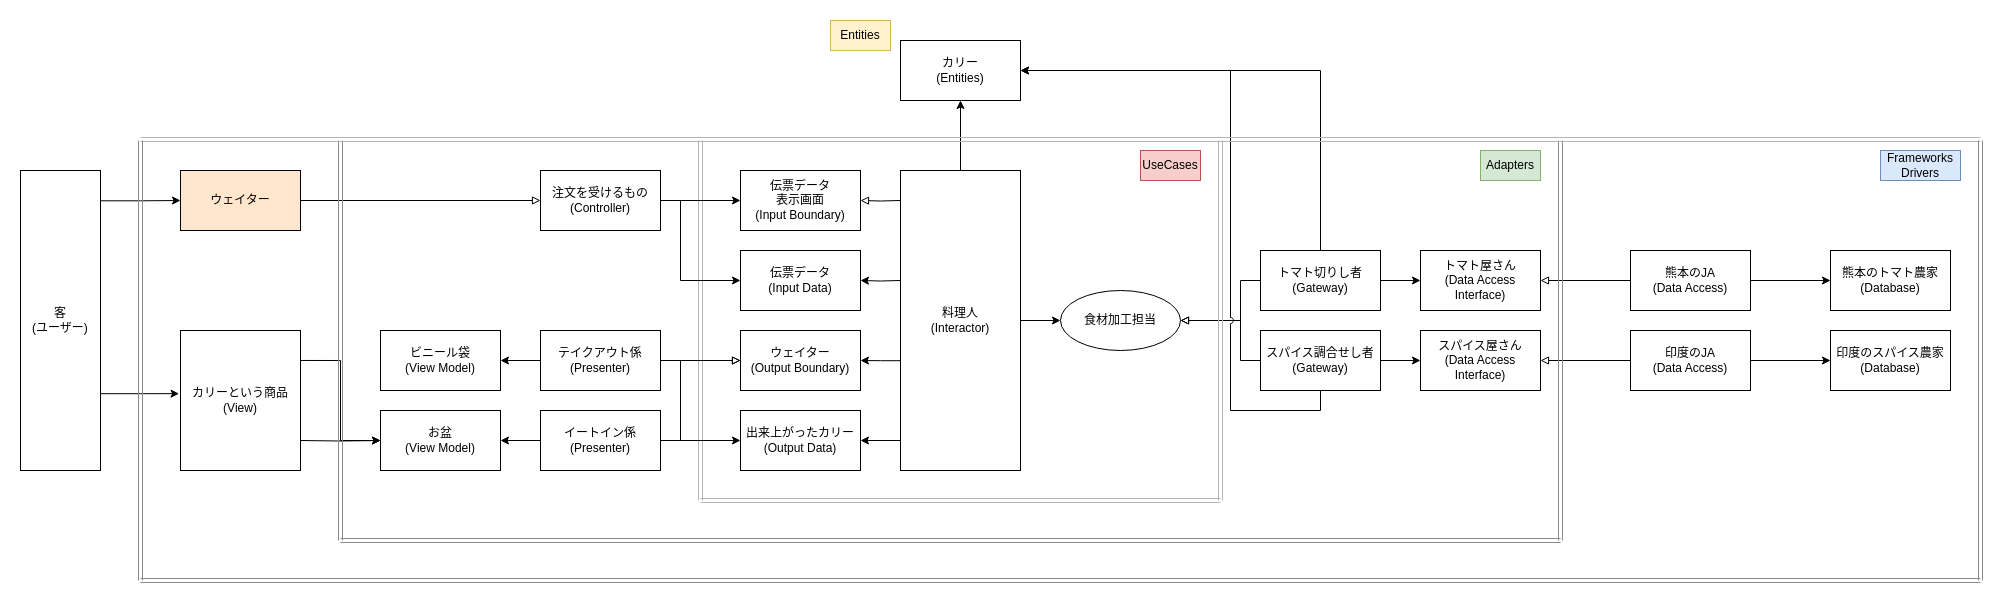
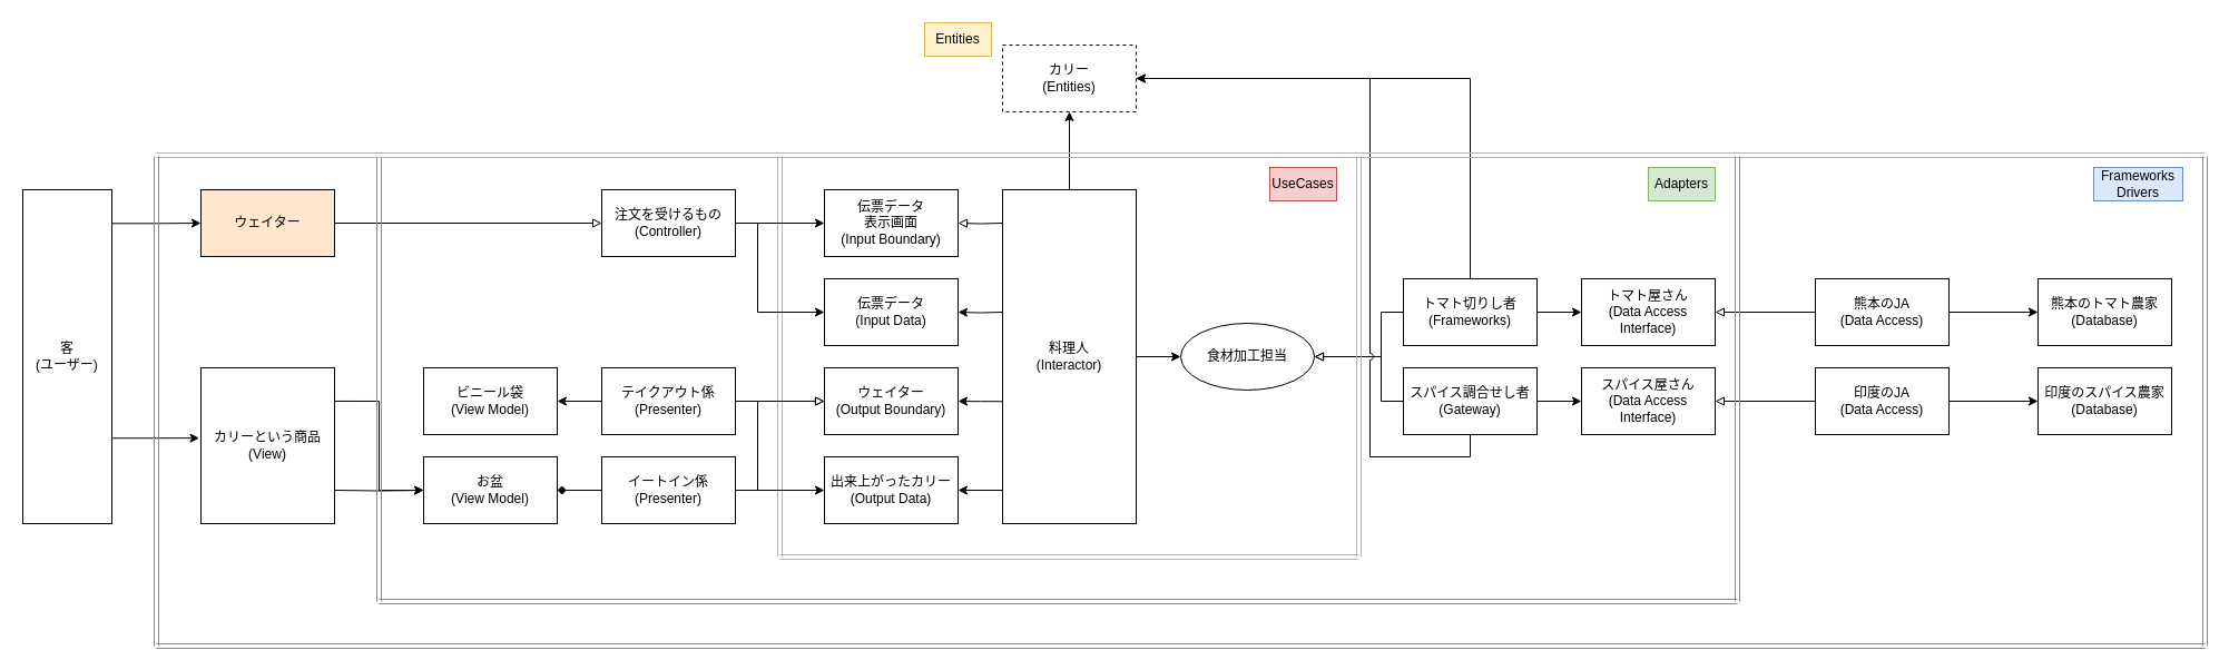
  <mxCell id="0" />
  <mxCell id="1" parent="0" />
  <mxCell id="2" style="edgeStyle=orthogonalEdgeStyle;rounded=0;orthogonalLoop=1;jettySize=auto;html=1;exitX=1;exitY=0.5;exitDx=0;exitDy=0;entryX=0;entryY=0.5;entryDx=0;entryDy=0;endArrow=block;endFill=0;" edge="1" parent="1" source="3" target="37"><mxGeometry relative="1" as="geometry" /></mxCell>
  <mxCell id="3" value="ウェイター" style="rounded=0;whiteSpace=wrap;html=1;fillColor=#ffe6cc;" parent="1" vertex="1"><mxGeometry x="180" y="170" width="120" height="60" as="geometry" /></mxCell>
  <mxCell id="4" value="伝票データ&lt;br&gt;(Input Data)" style="rounded=0;whiteSpace=wrap;html=1;" parent="1" vertex="1"><mxGeometry x="740" y="250" width="120" height="60" as="geometry" /></mxCell>
  <mxCell id="5" value="伝票データ&lt;br&gt;表示画面&lt;br&gt;(Input Boundary)" style="rounded=0;whiteSpace=wrap;html=1;" parent="1" vertex="1"><mxGeometry x="740" y="170" width="120" height="60" as="geometry" /></mxCell>
  <mxCell id="6" style="edgeStyle=orthogonalEdgeStyle;rounded=0;orthogonalLoop=1;jettySize=auto;html=1;entryX=1;entryY=0.5;entryDx=0;entryDy=0;endArrow=block;endFill=0;" edge="1" parent="1" target="5"><mxGeometry relative="1" as="geometry"><mxPoint x="900" y="200" as="sourcePoint" /><Array as="points" /></mxGeometry></mxCell>
  <mxCell id="7" style="edgeStyle=orthogonalEdgeStyle;rounded=0;orthogonalLoop=1;jettySize=auto;html=1;entryX=1;entryY=0.5;entryDx=0;entryDy=0;endArrow=classic;endFill=1;" edge="1" parent="1" target="4"><mxGeometry relative="1" as="geometry"><mxPoint x="900" y="280" as="sourcePoint" /></mxGeometry></mxCell>
  <mxCell id="8" style="edgeStyle=orthogonalEdgeStyle;rounded=0;orthogonalLoop=1;jettySize=auto;html=1;entryX=1;entryY=0.5;entryDx=0;entryDy=0;endArrow=classic;endFill=1;exitX=0.007;exitY=0.634;exitDx=0;exitDy=0;exitPerimeter=0;" edge="1" parent="1" source="12" target="16"><mxGeometry relative="1" as="geometry"><Array as="points" /></mxGeometry></mxCell>
  <mxCell id="9" style="edgeStyle=orthogonalEdgeStyle;rounded=0;orthogonalLoop=1;jettySize=auto;html=1;exitX=0.091;exitY=0.9;exitDx=0;exitDy=0;entryX=1;entryY=0.5;entryDx=0;entryDy=0;endArrow=classic;endFill=1;exitPerimeter=0;" edge="1" parent="1" source="12" target="15"><mxGeometry relative="1" as="geometry" /></mxCell>
  <mxCell id="10" style="edgeStyle=orthogonalEdgeStyle;rounded=0;orthogonalLoop=1;jettySize=auto;html=1;exitX=1;exitY=0.5;exitDx=0;exitDy=0;entryX=0;entryY=0.5;entryDx=0;entryDy=0;endArrow=classic;endFill=1;" edge="1" parent="1" source="12" target="51"><mxGeometry relative="1" as="geometry" /></mxCell>
  <mxCell id="11" style="edgeStyle=orthogonalEdgeStyle;rounded=0;orthogonalLoop=1;jettySize=auto;html=1;exitX=0.5;exitY=0;exitDx=0;exitDy=0;entryX=0.5;entryY=1;entryDx=0;entryDy=0;endArrow=classic;endFill=1;" edge="1" parent="1" source="12" target="13"><mxGeometry relative="1" as="geometry" /></mxCell>
  <mxCell id="12" value="料理人&lt;br&gt;(Interactor)" style="rounded=0;whiteSpace=wrap;html=1;" parent="1" vertex="1"><mxGeometry x="900" y="170" width="120" height="300" as="geometry" /></mxCell>
- <mxCell id="13" value="カリー&lt;br&gt;(Entities)" style="rounded=0;whiteSpace=wrap;html=1;" parent="1" vertex="1"><mxGeometry x="900" y="40" width="120" height="60" as="geometry" /></mxCell>
+ <mxCell id="13" value="カリー&lt;br&gt;(Entities)" style="rounded=0;whiteSpace=wrap;html=1;dashed=1;" parent="1" vertex="1"><mxGeometry x="900" y="40" width="120" height="60" as="geometry" /></mxCell>
  <mxCell id="14" value="トマト屋さん&lt;br&gt;(Data Access Interface)" style="rounded=0;whiteSpace=wrap;html=1;" parent="1" vertex="1"><mxGeometry x="1420" y="250" width="120" height="60" as="geometry" /></mxCell>
  <mxCell id="15" value="出来上がったカリー&lt;br&gt;(Output Data)" style="rounded=0;whiteSpace=wrap;html=1;" parent="1" vertex="1"><mxGeometry x="740" y="410" width="120" height="60" as="geometry" /></mxCell>
  <mxCell id="16" value="ウェイター&lt;br&gt;(Output Boundary)" style="rounded=0;whiteSpace=wrap;html=1;" parent="1" vertex="1"><mxGeometry x="740" y="330" width="120" height="60" as="geometry" /></mxCell>
  <mxCell id="17" style="edgeStyle=orthogonalEdgeStyle;rounded=0;orthogonalLoop=1;jettySize=auto;html=1;exitX=0;exitY=0.5;exitDx=0;exitDy=0;entryX=1;entryY=0.5;entryDx=0;entryDy=0;startArrow=none;startFill=0;endArrow=block;endFill=0;" parent="1" source="19" target="14" edge="1"><mxGeometry relative="1" as="geometry" /></mxCell>
  <mxCell id="18" style="edgeStyle=orthogonalEdgeStyle;rounded=0;orthogonalLoop=1;jettySize=auto;html=1;exitX=1;exitY=0.5;exitDx=0;exitDy=0;entryX=0;entryY=0.5;entryDx=0;entryDy=0;startArrow=none;startFill=0;endArrow=classic;endFill=1;" parent="1" source="19" target="20" edge="1"><mxGeometry relative="1" as="geometry" /></mxCell>
  <mxCell id="19" value="熊本のJA&lt;br&gt;(Data Access)" style="rounded=0;whiteSpace=wrap;html=1;" parent="1" vertex="1"><mxGeometry x="1630" y="250" width="120" height="60" as="geometry" /></mxCell>
  <mxCell id="20" value="熊本のトマト農家&lt;br&gt;(Database)" style="rounded=0;whiteSpace=wrap;html=1;" parent="1" vertex="1"><mxGeometry x="1830" y="250" width="120" height="60" as="geometry" /></mxCell>
  <mxCell id="21" style="edgeStyle=orthogonalEdgeStyle;rounded=0;orthogonalLoop=1;jettySize=auto;html=1;endArrow=classic;endFill=1;exitX=0.917;exitY=0.214;exitDx=0;exitDy=0;exitPerimeter=0;" edge="1" parent="1" source="23" target="50"><mxGeometry relative="1" as="geometry"><mxPoint x="340" y="360" as="sourcePoint" /></mxGeometry></mxCell>
  <mxCell id="22" style="edgeStyle=orthogonalEdgeStyle;rounded=0;orthogonalLoop=1;jettySize=auto;html=1;entryX=0;entryY=0.5;entryDx=0;entryDy=0;endArrow=classic;endFill=1;" edge="1" parent="1" target="50"><mxGeometry relative="1" as="geometry"><mxPoint x="300" y="440" as="sourcePoint" /></mxGeometry></mxCell>
  <mxCell id="23" value="カリーという商品&lt;br&gt;(View)" style="rounded=0;whiteSpace=wrap;html=1;" parent="1" vertex="1"><mxGeometry x="180" y="330" width="120" height="140" as="geometry" /></mxCell>
  <mxCell id="24" value="" style="endArrow=none;html=1;rounded=0;shape=link;strokeColor=#8A8A8A;" parent="1" edge="1"><mxGeometry width="50" height="50" relative="1" as="geometry"><mxPoint x="1560" y="540" as="sourcePoint" /><mxPoint x="340" y="540" as="targetPoint" /></mxGeometry></mxCell>
  <mxCell id="25" value="" style="endArrow=none;html=1;rounded=0;shape=link;strokeColor=#B5B5B5;" parent="1" edge="1"><mxGeometry width="50" height="50" relative="1" as="geometry"><mxPoint y="500" as="sourcePoint" x="700" /><mxPoint x="1220" y="500" as="targetPoint" /></mxGeometry></mxCell>
  <mxCell id="26" value="UseCases" style="text;html=1;strokeColor=#b85450;fillColor=#f8cecc;align=center;verticalAlign=middle;whiteSpace=wrap;rounded=0;" parent="1" vertex="1"><mxGeometry x="1140" y="150" width="60" height="30" as="geometry" /></mxCell>
  <mxCell id="27" value="Adapters" style="text;html=1;strokeColor=#82b366;fillColor=#d5e8d4;align=center;verticalAlign=middle;whiteSpace=wrap;rounded=0;" parent="1" vertex="1"><mxGeometry x="1480" y="150" width="60" height="30" as="geometry" /></mxCell>
  <mxCell id="28" value="Entities" style="text;html=1;strokeColor=#d6b656;fillColor=#fff2cc;align=center;verticalAlign=middle;whiteSpace=wrap;rounded=0;" parent="1" vertex="1"><mxGeometry x="830" y="20" width="60" height="30" as="geometry" /></mxCell>
  <mxCell id="29" value="Frameworks&lt;br&gt;Drivers" style="text;html=1;strokeColor=#6c8ebf;fillColor=#dae8fc;align=center;verticalAlign=middle;whiteSpace=wrap;rounded=0;" parent="1" vertex="1"><mxGeometry x="1880" y="150" width="80" height="30" as="geometry" /></mxCell>
  <mxCell id="30" value="" style="endArrow=none;html=1;rounded=0;shape=link;strokeColor=#B5B5B5;" parent="1" edge="1"><mxGeometry width="50" height="50" relative="1" as="geometry"><mxPoint as="sourcePoint" x="700" y="140" /><mxPoint y="500" as="targetPoint" x="700" /></mxGeometry></mxCell>
  <mxCell id="31" style="edgeStyle=orthogonalEdgeStyle;rounded=0;orthogonalLoop=1;jettySize=auto;html=1;exitX=0;exitY=0.5;exitDx=0;exitDy=0;entryX=1;entryY=0.5;entryDx=0;entryDy=0;endArrow=block;endFill=0;" edge="1" parent="1" source="34" target="51"><mxGeometry relative="1" as="geometry"><Array as="points"><mxPoint x="1240" y="280" /><mxPoint x="1240" y="320" /></Array></mxGeometry></mxCell>
  <mxCell id="32" style="edgeStyle=orthogonalEdgeStyle;rounded=0;orthogonalLoop=1;jettySize=auto;html=1;exitX=1;exitY=0.5;exitDx=0;exitDy=0;entryX=0;entryY=0.5;entryDx=0;entryDy=0;endArrow=classic;endFill=1;" edge="1" parent="1" source="34" target="14"><mxGeometry relative="1" as="geometry" /></mxCell>
  <mxCell id="33" style="edgeStyle=orthogonalEdgeStyle;rounded=0;orthogonalLoop=1;jettySize=auto;html=1;exitX=0.5;exitY=0;exitDx=0;exitDy=0;entryX=1;entryY=0.5;entryDx=0;entryDy=0;endArrow=classic;endFill=1;" edge="1" parent="1" source="34" target="13"><mxGeometry relative="1" as="geometry" /></mxCell>
- <mxCell id="34" value="トマト切りし者&lt;br&gt;(Gateway)" style="rounded=0;whiteSpace=wrap;html=1;" parent="1" vertex="1"><mxGeometry x="1260" y="250" width="120" height="60" as="geometry" /></mxCell>
+ <mxCell id="34" value="トマト切りし者&lt;br&gt;(Frameworks)" style="rounded=0;whiteSpace=wrap;html=1;" parent="1" vertex="1"><mxGeometry x="1260" y="250" width="120" height="60" as="geometry" /></mxCell>
  <mxCell id="35" style="edgeStyle=orthogonalEdgeStyle;rounded=0;orthogonalLoop=1;jettySize=auto;html=1;exitX=1;exitY=0.5;exitDx=0;exitDy=0;entryX=0;entryY=0.5;entryDx=0;entryDy=0;endArrow=classic;endFill=1;" edge="1" parent="1" source="37" target="5"><mxGeometry relative="1" as="geometry" /></mxCell>
  <mxCell id="36" style="edgeStyle=orthogonalEdgeStyle;rounded=0;orthogonalLoop=1;jettySize=auto;html=1;exitX=1;exitY=0.5;exitDx=0;exitDy=0;entryX=0;entryY=0.5;entryDx=0;entryDy=0;endArrow=classic;endFill=1;" edge="1" parent="1" source="37" target="4"><mxGeometry relative="1" as="geometry"><Array as="points"><mxPoint x="680" y="200" /><mxPoint x="680" y="280" /></Array></mxGeometry></mxCell>
  <mxCell id="37" value="注文を受けるもの&lt;br&gt;(Controller)" style="rounded=0;whiteSpace=wrap;html=1;" parent="1" vertex="1"><mxGeometry x="540" y="170" width="120" height="60" as="geometry" /></mxCell>
  <mxCell id="38" style="edgeStyle=orthogonalEdgeStyle;rounded=0;orthogonalLoop=1;jettySize=auto;html=1;exitX=0;exitY=0.5;exitDx=0;exitDy=0;entryX=1;entryY=0.5;entryDx=0;entryDy=0;endArrow=classic;endFill=1;" edge="1" parent="1" source="40" target="41"><mxGeometry relative="1" as="geometry" /></mxCell>
  <mxCell id="39" style="edgeStyle=orthogonalEdgeStyle;rounded=0;orthogonalLoop=1;jettySize=auto;html=1;exitX=1;exitY=0.5;exitDx=0;exitDy=0;entryX=0;entryY=0.5;entryDx=0;entryDy=0;endArrow=block;endFill=0;" edge="1" parent="1" source="40" target="16"><mxGeometry relative="1" as="geometry" /></mxCell>
  <mxCell id="40" value="テイクアウト係&lt;br&gt;(Presenter)" style="rounded=0;whiteSpace=wrap;html=1;" parent="1" vertex="1"><mxGeometry x="540" y="330" width="120" height="60" as="geometry" /></mxCell>
  <mxCell id="41" value="ビニール袋&lt;br&gt;(View Model)" style="rounded=0;whiteSpace=wrap;html=1;" parent="1" vertex="1"><mxGeometry x="380" y="330" width="120" height="60" as="geometry" /></mxCell>
  <mxCell id="42" value="" style="endArrow=none;html=1;rounded=0;shape=link;strokeColor=#8A8A8A;" parent="1" edge="1"><mxGeometry width="50" height="50" relative="1" as="geometry"><mxPoint x="340" as="sourcePoint" y="140" /><mxPoint x="340" y="540" as="targetPoint" /></mxGeometry></mxCell>
  <mxCell id="43" style="edgeStyle=orthogonalEdgeStyle;rounded=0;orthogonalLoop=1;jettySize=auto;html=1;exitX=0.996;exitY=0.101;exitDx=0;exitDy=0;exitPerimeter=0;" parent="1" source="45" target="3" edge="1"><mxGeometry relative="1" as="geometry"><mxPoint x="130" y="200" as="sourcePoint" /></mxGeometry></mxCell>
  <mxCell id="44" style="edgeStyle=orthogonalEdgeStyle;rounded=0;orthogonalLoop=1;jettySize=auto;html=1;endArrow=classic;endFill=1;entryX=-0.012;entryY=0.451;entryDx=0;entryDy=0;entryPerimeter=0;exitX=0.875;exitY=0.744;exitDx=0;exitDy=0;exitPerimeter=0;" edge="1" parent="1" source="45" target="23"><mxGeometry relative="1" as="geometry"><mxPoint x="180" y="410" as="targetPoint" /><Array as="points" /></mxGeometry></mxCell>
  <mxCell id="45" value="客&lt;br&gt;(ユーザー)" style="rounded=0;whiteSpace=wrap;html=1;" parent="1" vertex="1"><mxGeometry x="20" y="170" width="80" height="300" as="geometry" /></mxCell>
- <mxCell id="46" style="edgeStyle=orthogonalEdgeStyle;rounded=0;orthogonalLoop=1;jettySize=auto;html=1;exitX=0;exitY=0.5;exitDx=0;exitDy=0;entryX=1;entryY=0.5;entryDx=0;entryDy=0;endArrow=classic;endFill=1;" edge="1" parent="1" source="49" target="50"><mxGeometry relative="1" as="geometry" /></mxCell>
+ <mxCell id="46" style="edgeStyle=orthogonalEdgeStyle;rounded=0;orthogonalLoop=1;jettySize=auto;html=1;exitX=0;exitY=0.5;exitDx=0;exitDy=0;entryX=1;entryY=0.5;entryDx=0;entryDy=0;endArrow=diamond;endFill=1;" edge="1" parent="1" source="49" target="50"><mxGeometry relative="1" as="geometry" /></mxCell>
  <mxCell id="47" style="edgeStyle=orthogonalEdgeStyle;rounded=0;orthogonalLoop=1;jettySize=auto;html=1;exitX=1;exitY=0.5;exitDx=0;exitDy=0;endArrow=block;endFill=0;entryX=0;entryY=0.5;entryDx=0;entryDy=0;" edge="1" parent="1" source="49" target="16"><mxGeometry relative="1" as="geometry"><mxPoint y="440.176" as="targetPoint" x="700" /><Array as="points"><mxPoint x="680" y="440" /><mxPoint x="680" y="360" /></Array></mxGeometry></mxCell>
  <mxCell id="48" style="edgeStyle=orthogonalEdgeStyle;rounded=0;orthogonalLoop=1;jettySize=auto;html=1;exitX=1;exitY=0.5;exitDx=0;exitDy=0;entryX=0;entryY=0.5;entryDx=0;entryDy=0;endArrow=classic;endFill=1;" edge="1" parent="1" source="49" target="15"><mxGeometry relative="1" as="geometry" /></mxCell>
  <mxCell id="49" value="イートイン係&lt;br&gt;(Presenter)" style="rounded=0;whiteSpace=wrap;html=1;" vertex="1" parent="1"><mxGeometry x="540" y="410" width="120" height="60" as="geometry" /></mxCell>
  <mxCell id="50" value="お盆&lt;br&gt;(View Model)" style="rounded=0;whiteSpace=wrap;html=1;" vertex="1" parent="1"><mxGeometry x="380" y="410" width="120" height="60" as="geometry" /></mxCell>
  <mxCell id="51" value="食材加工担当" style="ellipse;whiteSpace=wrap;html=1;" vertex="1" parent="1"><mxGeometry x="1060" y="290" width="120" height="60" as="geometry" /></mxCell>
  <mxCell id="52" style="edgeStyle=orthogonalEdgeStyle;rounded=0;orthogonalLoop=1;jettySize=auto;html=1;exitX=1;exitY=0.5;exitDx=0;exitDy=0;entryX=0;entryY=0.5;entryDx=0;entryDy=0;endArrow=classic;endFill=1;" edge="1" parent="1" source="55" target="56"><mxGeometry relative="1" as="geometry" /></mxCell>
  <mxCell id="53" style="edgeStyle=orthogonalEdgeStyle;rounded=0;orthogonalLoop=1;jettySize=auto;html=1;exitX=0;exitY=0.5;exitDx=0;exitDy=0;entryX=1;entryY=0.5;entryDx=0;entryDy=0;endArrow=block;endFill=0;shadow=0;sketch=0;jumpStyle=none;" edge="1" parent="1" source="55" target="51"><mxGeometry relative="1" as="geometry"><Array as="points"><mxPoint x="1240" y="360" /><mxPoint x="1240" y="320" /></Array></mxGeometry></mxCell>
  <mxCell id="54" style="edgeStyle=orthogonalEdgeStyle;rounded=0;orthogonalLoop=1;jettySize=auto;html=1;exitX=0.5;exitY=1;exitDx=0;exitDy=0;entryX=1;entryY=0.5;entryDx=0;entryDy=0;endArrow=classic;endFill=1;jumpStyle=arc;" edge="1" parent="1" source="55" target="13"><mxGeometry relative="1" as="geometry"><Array as="points"><mxPoint x="1320" y="410" /><mxPoint x="1230" y="410" /><mxPoint x="1230" y="70" /></Array></mxGeometry></mxCell>
  <mxCell id="55" value="スパイス調合せし者&lt;br&gt;(Gateway)" style="rounded=0;whiteSpace=wrap;html=1;" vertex="1" parent="1"><mxGeometry x="1260" y="330" width="120" height="60" as="geometry" /></mxCell>
  <mxCell id="56" value="スパイス屋さん&lt;br&gt;(Data Access Interface)" style="rounded=0;whiteSpace=wrap;html=1;" vertex="1" parent="1"><mxGeometry x="1420" y="330" width="120" height="60" as="geometry" /></mxCell>
  <mxCell id="57" value="" style="endArrow=none;html=1;rounded=0;shape=link;strokeColor=#B5B5B5;" edge="1" parent="1"><mxGeometry width="50" height="50" relative="1" as="geometry"><mxPoint x="1220" y="500" as="sourcePoint" /><mxPoint x="1220" as="targetPoint" y="140" /></mxGeometry></mxCell>
  <mxCell id="58" style="edgeStyle=orthogonalEdgeStyle;rounded=0;orthogonalLoop=1;jettySize=auto;html=1;exitX=0;exitY=0.5;exitDx=0;exitDy=0;entryX=1;entryY=0.5;entryDx=0;entryDy=0;endArrow=block;endFill=0;" edge="1" parent="1" source="60" target="56"><mxGeometry relative="1" as="geometry" /></mxCell>
  <mxCell id="59" style="edgeStyle=orthogonalEdgeStyle;rounded=0;orthogonalLoop=1;jettySize=auto;html=1;exitX=1;exitY=0.5;exitDx=0;exitDy=0;endArrow=classic;endFill=1;" edge="1" parent="1" source="60" target="61"><mxGeometry relative="1" as="geometry" /></mxCell>
  <mxCell id="60" value="印度のJA&lt;br&gt;(Data Access)" style="rounded=0;whiteSpace=wrap;html=1;" vertex="1" parent="1"><mxGeometry x="1630" y="330" width="120" height="60" as="geometry" /></mxCell>
  <mxCell id="61" value="印度のスパイス農家&lt;br&gt;(Database)" style="rounded=0;whiteSpace=wrap;html=1;" vertex="1" parent="1"><mxGeometry x="1830" y="330" width="120" height="60" as="geometry" /></mxCell>
  <mxCell id="62" value="" style="endArrow=none;html=1;rounded=0;shape=link;strokeColor=#8A8A8A;" edge="1" parent="1"><mxGeometry width="50" height="50" relative="1" as="geometry"><mxPoint x="1560" y="540" as="sourcePoint" /><mxPoint x="1560" as="targetPoint" y="140" /></mxGeometry></mxCell>
  <mxCell id="63" value="" style="endArrow=none;html=1;rounded=0;shape=link;strokeColor=#B5B5B5;" edge="1" parent="1"><mxGeometry width="50" height="50" relative="1" as="geometry"><mxPoint x="140" y="139" as="sourcePoint" /><mxPoint x="1980" y="139" as="targetPoint" /></mxGeometry></mxCell>
  <mxCell id="64" value="" style="endArrow=none;html=1;rounded=0;shape=link;strokeColor=#8A8A8A;" edge="1" parent="1"><mxGeometry width="50" height="50" relative="1" as="geometry"><mxPoint x="140" as="sourcePoint" y="140" /><mxPoint x="140" y="580" as="targetPoint" /></mxGeometry></mxCell>
  <mxCell id="65" value="" style="endArrow=none;html=1;rounded=0;shape=link;strokeColor=#8A8A8A;" edge="1" parent="1"><mxGeometry width="50" height="50" relative="1" as="geometry"><mxPoint x="1980" y="580" as="sourcePoint" /><mxPoint x="140" y="580" as="targetPoint" /></mxGeometry></mxCell>
  <mxCell id="66" value="" style="endArrow=none;html=1;rounded=0;shape=link;strokeColor=#8A8A8A;" edge="1" parent="1"><mxGeometry width="50" height="50" relative="1" as="geometry"><mxPoint x="1980" y="580" as="sourcePoint" /><mxPoint x="1980" as="targetPoint" y="140" /></mxGeometry></mxCell>
